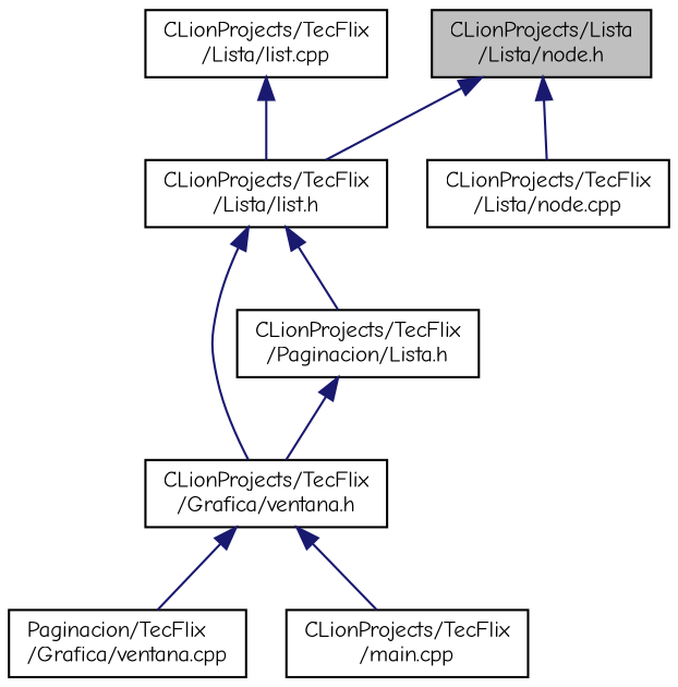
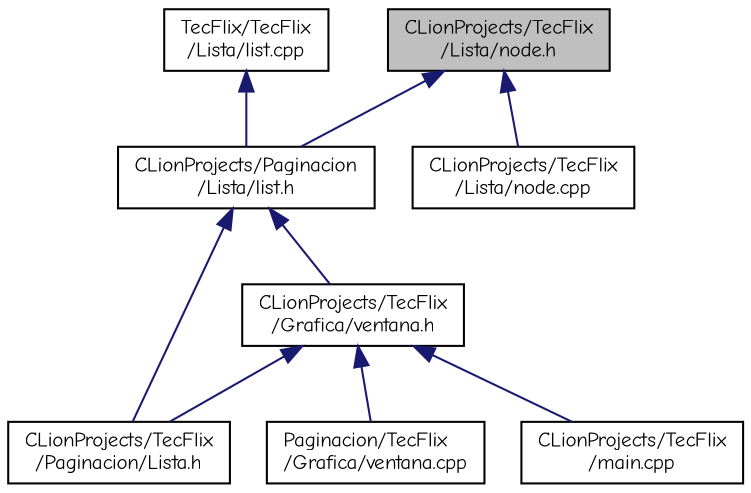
  digraph {
    fontname="Comic Neue"
    node [color=black fillcolor=white fontname="Comic Neue" fontsize=10 shape=record style=filled]
    edge [color=midnightblue dir=back fontname="Comic Neue" fontsize=10 labelfontname=Helvetica labelfontsize=10 style=solid]
-   n1 [fillcolor=grey75 fontcolor=black height=0.2 label="CLionProjects/Lista\l/Lista/node.h" width=0.4]
-   n2 [height=0.2 label="CLionProjects/TecFlix\l/Lista/list.h" width=0.4]
+   n1 [fillcolor=grey75 fontcolor=black height=0.2 label="CLionProjects/TecFlix\l/Lista/node.h" width=0.4]
+   n2 [height=0.2 label="CLionProjects/Paginacion\l/Lista/list.h" width=0.4]
    n3 [height=0.2 label="CLionProjects/TecFlix\l/Lista/node.cpp" width=0.4]
    n4 [height=0.2 label="CLionProjects/TecFlix\l/Grafica/ventana.h" width=0.4]
    n5 [height=0.2 label="CLionProjects/TecFlix\l/Paginacion/Lista.h" width=0.4]
    n6 [height=0.2 label="Paginacion/TecFlix\l/Grafica/ventana.cpp" width=0.4]
    n7 [height=0.2 label="CLionProjects/TecFlix\l/main.cpp" width=0.4]
-   n8 [height=0.2 label="CLionProjects/TecFlix\l/Lista/list.cpp" width=0.4]
+   n8 [height=0.2 label="TecFlix/TecFlix\l/Lista/list.cpp" width=0.4]
    n1 -> n2
    n1 -> n3
    n2 -> n4
    n2 -> n5
    n4 -> n6
    n4 -> n7
-   n5 -> n4
+   n4 -> n5
    n8 -> n2
  }
